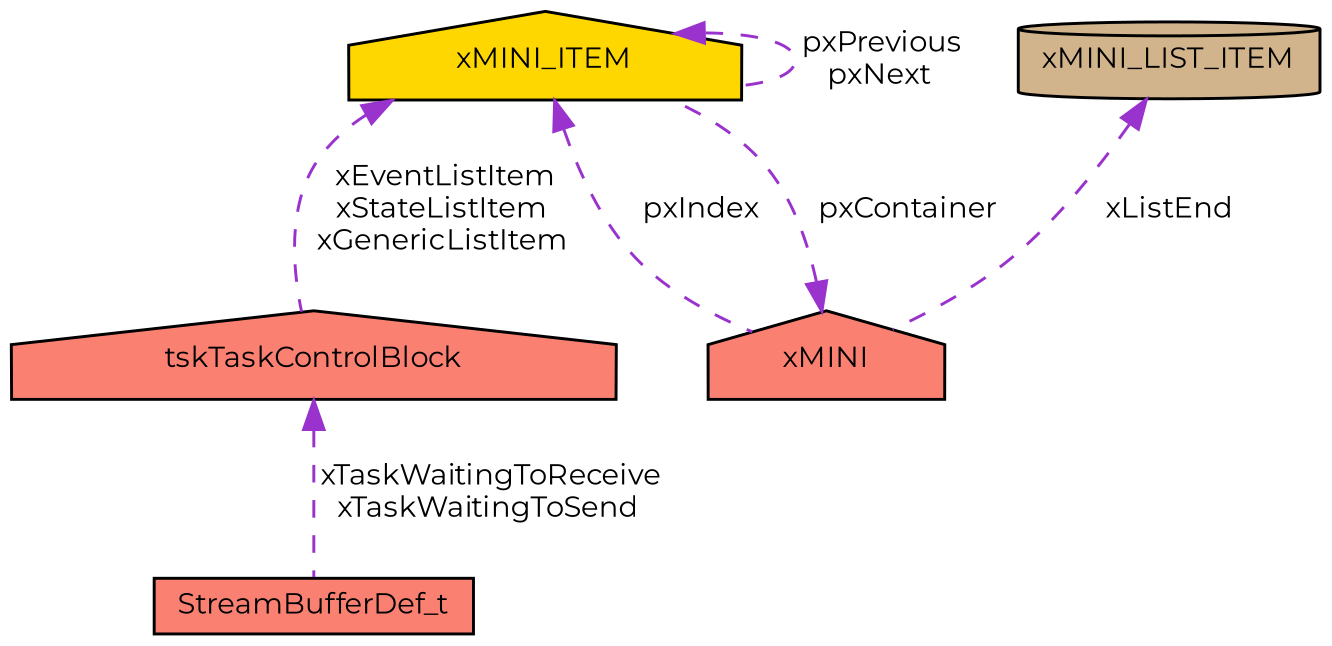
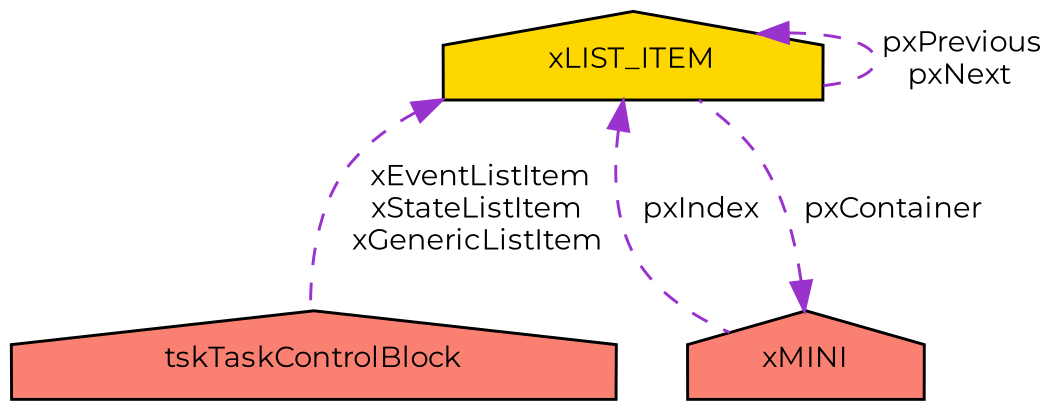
  digraph {
    fontname=Montserrat
    node [color=black fillcolor=salmon fontname=Montserrat fontsize=10 shape=house style=filled]
    edge [color=darkorchid3 dir=back fontname=Montserrat fontsize=10 labelfontname=Helvetica labelfontsize=10 style=dashed]
-   n1 [fontcolor=black height=0.2 label=StreamBufferDef_t shape=box width=0.4]
    n2 [height=0.2 label=tskTaskControlBlock width=0.4]
-   n3 [fillcolor=gold height=0.2 label=xMINI_ITEM width=0.4]
+   n3 [fillcolor=gold height=0.2 label=xLIST_ITEM width=0.4]
    n4 [height=0.2 label=xMINI width=0.4]
-   n5 [fillcolor=tan height=0.2 label=xMINI_LIST_ITEM shape=cylinder width=0.4]
-   n2 -> n1 [label=" xTaskWaitingToReceive\nxTaskWaitingToSend"]
    n3 -> n2 [label=" xEventListItem\nxStateListItem\nxGenericListItem"]
    n3 -> n3 [label=" pxPrevious\npxNext"]
    n3 -> n4 [label=" pxIndex"]
    n4 -> n3 [label=" pxContainer"]
-   n5 -> n4 [label=" xListEnd"]
  }
